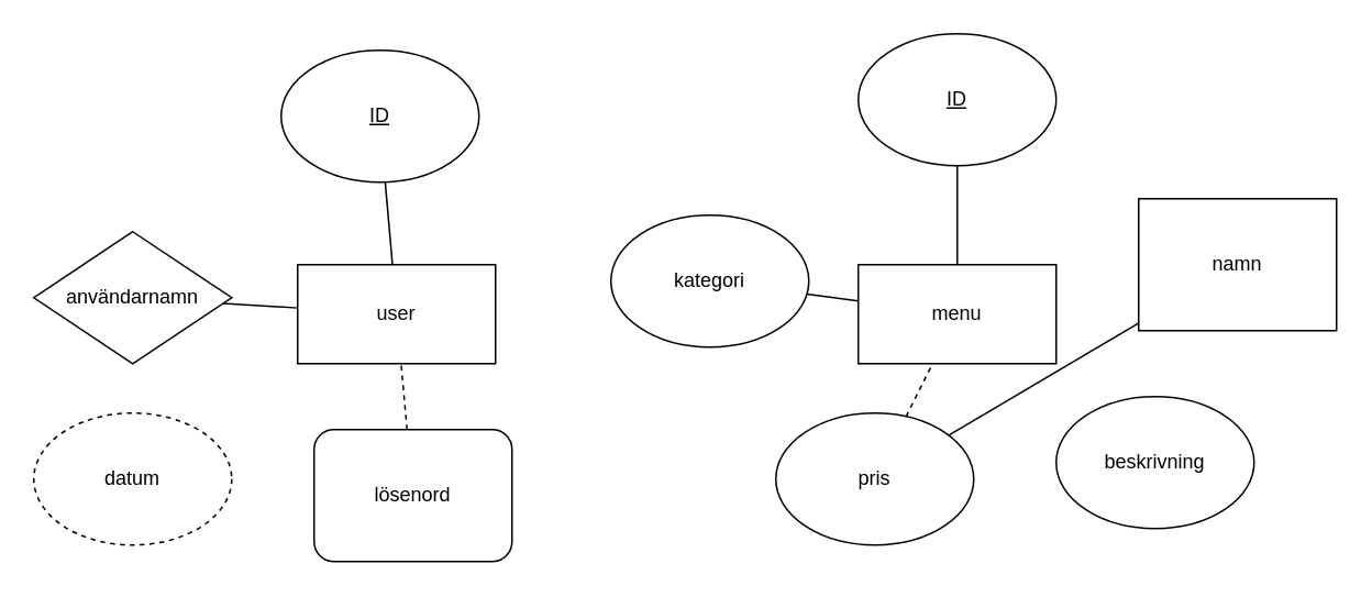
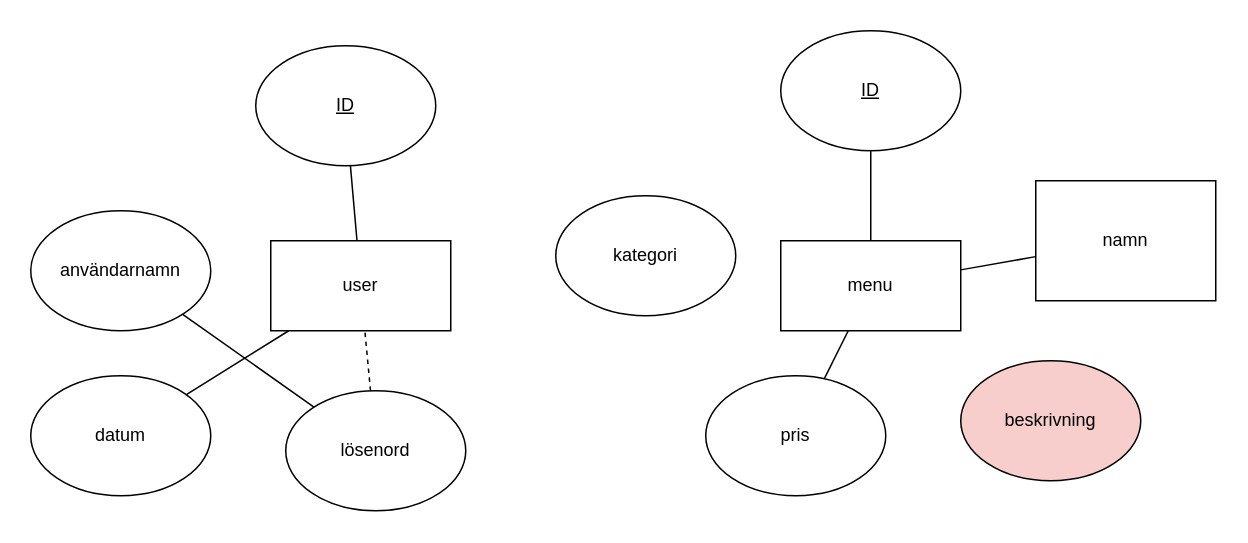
  <mxCell id="0" />
  <mxCell id="1" parent="0" />
  <mxCell id="2" value="user" style="rounded=0;whiteSpace=wrap;html=1;" vertex="1" parent="1"><mxGeometry x="180" y="160" width="120" height="60" as="geometry" /></mxCell>
  <mxCell id="3" value="menu" style="rounded=0;whiteSpace=wrap;html=1;" vertex="1" parent="1"><mxGeometry x="520" y="160" width="120" height="60" as="geometry" /></mxCell>
  <mxCell id="4" value="" style="edgeStyle=none;html=1;endArrow=none;endFill=0;" edge="1" parent="1" source="5" target="2"><mxGeometry relative="1" as="geometry" /></mxCell>
  <mxCell id="5" value="&lt;u&gt;ID&lt;/u&gt;" style="ellipse;whiteSpace=wrap;html=1;" vertex="1" parent="1"><mxGeometry x="170" y="30" width="120" height="80" as="geometry" /></mxCell>
- <mxCell id="6" value="" style="edgeStyle=none;html=1;endArrow=none;endFill=0;" edge="1" parent="1" source="7" target="2"><mxGeometry relative="1" as="geometry" /></mxCell>
- <mxCell id="7" value="användarnamn" style="rhombus;whiteSpace=wrap;html=1;" vertex="1" parent="1"><mxGeometry x="20" y="140" width="120" height="80" as="geometry" /></mxCell>
+ <mxCell id="6" value="" style="edgeStyle=none;html=1;endArrow=none;endFill=0;" edge="1" parent="1" source="7" target="9"><mxGeometry relative="1" as="geometry" /></mxCell>
+ <mxCell id="7" value="användarnamn" style="ellipse;whiteSpace=wrap;html=1;" vertex="1" parent="1"><mxGeometry x="20" y="140" width="120" height="80" as="geometry" /></mxCell>
  <mxCell id="8" value="" style="edgeStyle=none;html=1;endArrow=none;endFill=0;dashed=1;" edge="1" parent="1" source="9" target="2"><mxGeometry relative="1" as="geometry" /></mxCell>
- <mxCell id="9" value="lösenord" style="whiteSpace=wrap;html=1;rounded=1;" vertex="1" parent="1"><mxGeometry x="190" y="260" width="120" height="80" as="geometry" /></mxCell>
+ <mxCell id="9" value="lösenord" style="ellipse;whiteSpace=wrap;html=1;" vertex="1" parent="1"><mxGeometry x="190" y="260" width="120" height="80" as="geometry" /></mxCell>
  <mxCell id="10" value="" style="edgeStyle=none;html=1;endArrow=none;endFill=0;" edge="1" parent="1" source="11" target="3"><mxGeometry relative="1" as="geometry" /></mxCell>
  <mxCell id="11" value="&lt;u&gt;ID&lt;/u&gt;" style="ellipse;whiteSpace=wrap;html=1;" vertex="1" parent="1"><mxGeometry x="520" y="20" width="120" height="80" as="geometry" /></mxCell>
- <mxCell id="12" value="" style="edgeStyle=none;html=1;endArrow=none;endFill=0;" edge="1" parent="1" source="13" target="16"><mxGeometry relative="1" as="geometry" /></mxCell>
+ <mxCell id="12" value="" style="edgeStyle=none;html=1;endArrow=none;endFill=0;" edge="1" parent="1" source="13" target="3"><mxGeometry relative="1" as="geometry" /></mxCell>
  <mxCell id="13" value="namn" style="whiteSpace=wrap;html=1;rounded=0;" vertex="1" parent="1"><mxGeometry x="690" y="120" width="120" height="80" as="geometry" /></mxCell>
- <mxCell id="14" value="beskrivning" style="ellipse;whiteSpace=wrap;html=1;" vertex="1" parent="1"><mxGeometry x="640" y="240" width="120" height="80" as="geometry" /></mxCell>
- <mxCell id="15" value="" style="edgeStyle=none;html=1;endArrow=none;endFill=0;dashed=1;" edge="1" parent="1" source="16" target="3"><mxGeometry relative="1" as="geometry" /></mxCell>
+ <mxCell id="14" value="beskrivning" style="ellipse;whiteSpace=wrap;html=1;fillColor=#f8cecc;" vertex="1" parent="1"><mxGeometry x="640" y="240" width="120" height="80" as="geometry" /></mxCell>
+ <mxCell id="15" value="" style="edgeStyle=none;html=1;endArrow=none;endFill=0;" edge="1" parent="1" source="16" target="3"><mxGeometry relative="1" as="geometry" /></mxCell>
  <mxCell id="16" value="pris" style="ellipse;whiteSpace=wrap;html=1;" vertex="1" parent="1"><mxGeometry x="470" y="250" width="120" height="80" as="geometry" /></mxCell>
- <mxCell id="17" value="" style="edgeStyle=none;html=1;endArrow=none;endFill=0;" edge="1" parent="1" source="18" target="3"><mxGeometry relative="1" as="geometry" /></mxCell>
  <mxCell id="18" value="kategori" style="ellipse;whiteSpace=wrap;html=1;" vertex="1" parent="1"><mxGeometry x="370" y="130" width="120" height="80" as="geometry" /></mxCell>
- <mxCell id="20" value="datum" style="ellipse;whiteSpace=wrap;html=1;dashed=1;" vertex="1" parent="1"><mxGeometry x="20" y="250" width="120" height="80" as="geometry" /></mxCell>
+ <mxCell id="19" value="" style="edgeStyle=none;html=1;endArrow=none;endFill=0;" edge="1" parent="1" source="20" target="2"><mxGeometry relative="1" as="geometry" /></mxCell>
+ <mxCell id="20" value="datum" style="ellipse;whiteSpace=wrap;html=1;" vertex="1" parent="1"><mxGeometry x="20" y="250" width="120" height="80" as="geometry" /></mxCell>
